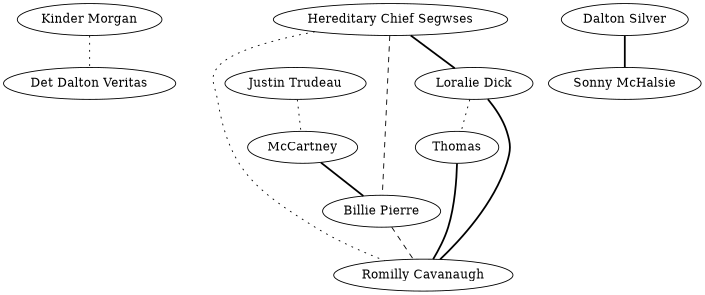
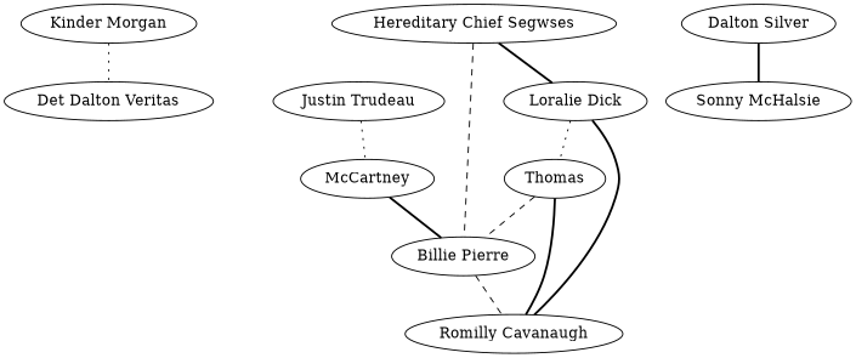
  strict graph {
    edge [style=bold]
    n1 [label="Det Dalton Veritas"]
    "Kinder Morgan"
    "Justin Trudeau"
    McCartney
    "Billie Pierre"
    "Dalton Silver"
    "Sonny McHalsie"
    "Hereditary Chief Segwses"
    "Loralie Dick"
    "Romilly Cavanaugh"
    Thomas
    "Kinder Morgan" -- n1 [style=dotted]
    "Justin Trudeau" -- McCartney [style=dotted]
    McCartney -- "Billie Pierre"
    "Billie Pierre" -- "Romilly Cavanaugh" [style=dashed]
    "Dalton Silver" -- "Sonny McHalsie"
    "Hereditary Chief Segwses" -- "Billie Pierre" [style=dashed]
    "Hereditary Chief Segwses" -- "Loralie Dick"
-   "Hereditary Chief Segwses" -- "Romilly Cavanaugh" [style=dotted]
    "Loralie Dick" -- "Romilly Cavanaugh"
    "Loralie Dick" -- Thomas [style=dotted]
+   Thomas -- "Billie Pierre" [style=dashed]
    Thomas -- "Romilly Cavanaugh"
  }
